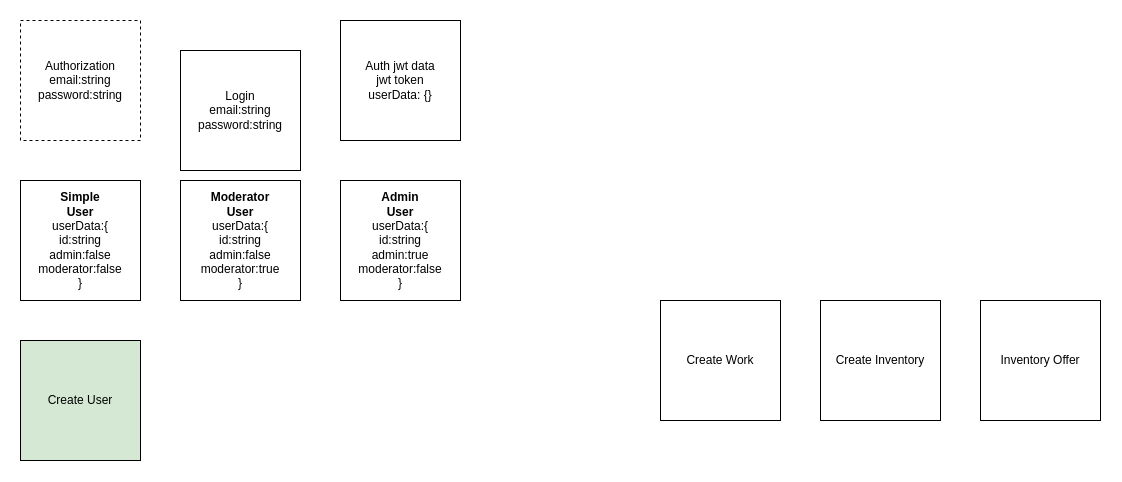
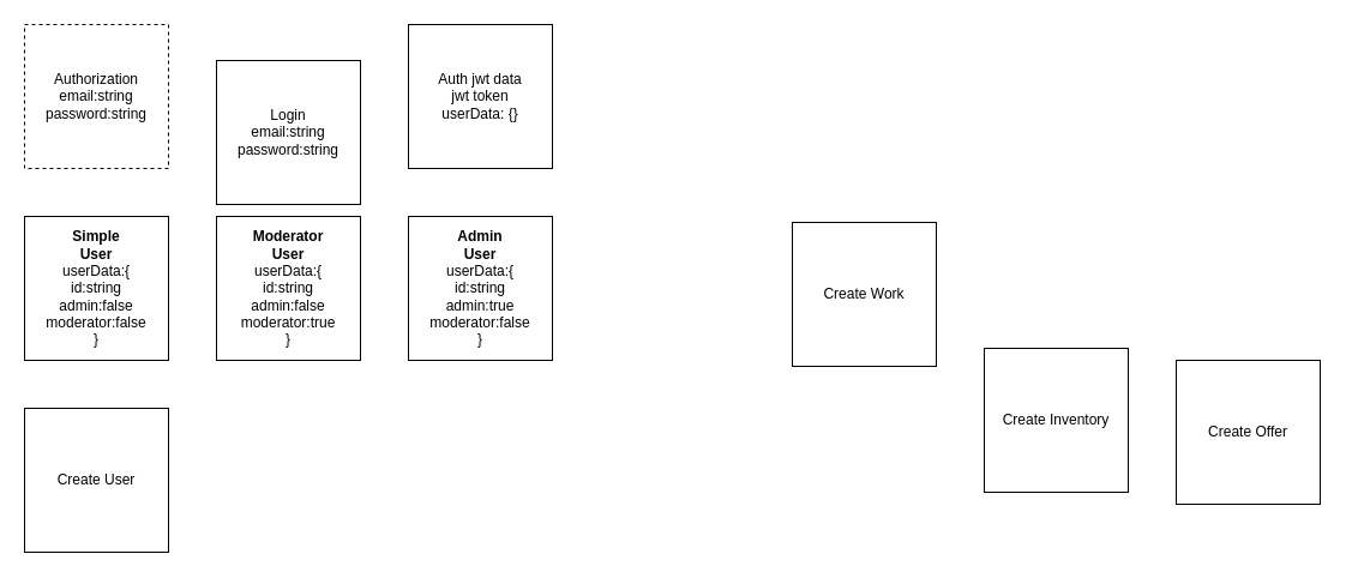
  <mxCell id="0" />
  <mxCell id="1" parent="0" />
  <mxCell id="2" value="Authorization&lt;br&gt;email:string&lt;br&gt;password:string" style="whiteSpace=wrap;html=1;aspect=fixed;dashed=1;" vertex="1" parent="1"><mxGeometry x="20" y="20" width="120" height="120" as="geometry" /></mxCell>
  <mxCell id="3" value="Login&lt;br&gt;email:string&lt;br&gt;password:string" style="whiteSpace=wrap;html=1;aspect=fixed;" vertex="1" parent="1"><mxGeometry x="180" y="50" width="120" height="120" as="geometry" /></mxCell>
  <mxCell id="4" value="Auth jwt data&lt;br&gt;jwt token&lt;br&gt;userData: {}" style="whiteSpace=wrap;html=1;aspect=fixed;" vertex="1" parent="1"><mxGeometry x="340" y="20" width="120" height="120" as="geometry" /></mxCell>
  <mxCell id="5" value="&lt;b&gt;Admin&lt;/b&gt;&lt;br&gt;&lt;b&gt;User&lt;br&gt;&lt;/b&gt;userData:{&lt;br&gt;id:string&lt;br&gt;admin:true&lt;br&gt;moderator:false&lt;br&gt;}" style="whiteSpace=wrap;html=1;aspect=fixed;" vertex="1" parent="1"><mxGeometry x="340" y="180" width="120" height="120" as="geometry" /></mxCell>
  <mxCell id="6" value="&lt;b&gt;Moderator&lt;br&gt;User&lt;/b&gt;&lt;br&gt;userData:{&lt;br&gt;id:string&lt;br&gt;admin:false&lt;br&gt;moderator:true&lt;br&gt;}" style="whiteSpace=wrap;html=1;aspect=fixed;" vertex="1" parent="1"><mxGeometry x="180" y="180" width="120" height="120" as="geometry" /></mxCell>
  <mxCell id="7" value="&lt;b&gt;Simple&lt;br&gt;User&lt;/b&gt;&lt;br&gt;userData:{&lt;br&gt;id:string&lt;br&gt;admin:false&lt;br&gt;moderator:false&lt;br&gt;}" style="whiteSpace=wrap;html=1;aspect=fixed;" vertex="1" parent="1"><mxGeometry x="20" y="180" width="120" height="120" as="geometry" /></mxCell>
- <mxCell id="8" value="Create Work" style="whiteSpace=wrap;html=1;aspect=fixed;" vertex="1" parent="1"><mxGeometry x="660" y="300" width="120" height="120" as="geometry" /></mxCell>
- <mxCell id="9" value="Create Inventory" style="whiteSpace=wrap;html=1;aspect=fixed;" vertex="1" parent="1"><mxGeometry x="820" y="300" width="120" height="120" as="geometry" /></mxCell>
- <mxCell id="10" value="Inventory Offer" style="whiteSpace=wrap;html=1;aspect=fixed;" vertex="1" parent="1"><mxGeometry x="980" y="300" width="120" height="120" as="geometry" /></mxCell>
- <mxCell id="11" value="Create User" style="whiteSpace=wrap;html=1;aspect=fixed;fillColor=#d5e8d4;" vertex="1" parent="1"><mxGeometry x="20" y="340" width="120" height="120" as="geometry" /></mxCell>
+ <mxCell id="8" value="Create Work" style="whiteSpace=wrap;html=1;aspect=fixed;" vertex="1" parent="1"><mxGeometry x="660" y="185" width="120" height="120" as="geometry" /></mxCell>
+ <mxCell id="9" value="Create Inventory" style="whiteSpace=wrap;html=1;aspect=fixed;" vertex="1" parent="1"><mxGeometry x="820" y="290" width="120" height="120" as="geometry" /></mxCell>
+ <mxCell id="10" value="Create Offer" style="whiteSpace=wrap;html=1;aspect=fixed;" vertex="1" parent="1"><mxGeometry x="980" y="300" width="120" height="120" as="geometry" /></mxCell>
+ <mxCell id="11" value="Create User" style="whiteSpace=wrap;html=1;aspect=fixed;" vertex="1" parent="1"><mxGeometry x="20" y="340" width="120" height="120" as="geometry" /></mxCell>
